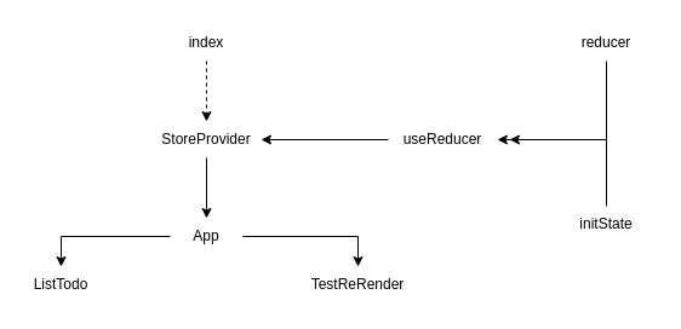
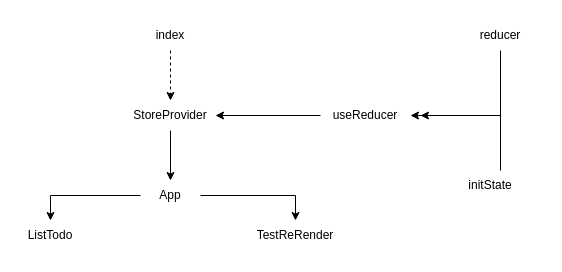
  <mxCell id="0" />
  <mxCell id="1" parent="0" />
  <mxCell id="2" value="" style="group" parent="1" vertex="1" connectable="0"><mxGeometry x="20" y="20" width="520" height="230" as="geometry" /></mxCell>
  <mxCell id="3" value="reducer" style="text;html=1;strokeColor=none;fillColor=none;align=center;verticalAlign=middle;whiteSpace=wrap;rounded=0;" parent="2" vertex="1"><mxGeometry x="440" width="80" height="30" as="geometry" /></mxCell>
  <mxCell id="4" value="" style="group" parent="2" vertex="1" connectable="0"><mxGeometry width="390" height="230" as="geometry" /></mxCell>
  <mxCell id="5" value="" style="group" parent="4" vertex="1" connectable="0"><mxGeometry width="320" height="230" as="geometry" /></mxCell>
  <mxCell id="6" value="index" style="text;html=1;strokeColor=none;fillColor=none;align=center;verticalAlign=middle;whiteSpace=wrap;rounded=0;" parent="5" vertex="1"><mxGeometry x="120" width="60" height="30" as="geometry" /></mxCell>
  <mxCell id="7" value="StoreProvider" style="text;html=1;strokeColor=none;fillColor=none;align=center;verticalAlign=middle;whiteSpace=wrap;rounded=0;" parent="5" vertex="1"><mxGeometry x="105" y="80" width="90" height="30" as="geometry" /></mxCell>
  <mxCell id="8" value="" style="edgeStyle=orthogonalEdgeStyle;rounded=0;orthogonalLoop=1;jettySize=auto;html=1;dashed=1;" parent="5" source="6" target="7" edge="1"><mxGeometry relative="1" as="geometry" /></mxCell>
  <mxCell id="9" value="App" style="text;html=1;strokeColor=none;fillColor=none;align=center;verticalAlign=middle;whiteSpace=wrap;rounded=0;" parent="5" vertex="1"><mxGeometry x="120" y="160" width="60" height="30" as="geometry" /></mxCell>
  <mxCell id="10" value="" style="edgeStyle=orthogonalEdgeStyle;rounded=0;orthogonalLoop=1;jettySize=auto;html=1;" parent="5" source="7" target="9" edge="1"><mxGeometry relative="1" as="geometry" /></mxCell>
  <mxCell id="11" value="ListTodo" style="text;html=1;strokeColor=none;fillColor=none;align=center;verticalAlign=middle;whiteSpace=wrap;rounded=0;" parent="5" vertex="1"><mxGeometry y="200" width="60" height="30" as="geometry" /></mxCell>
  <mxCell id="12" value="" style="edgeStyle=orthogonalEdgeStyle;rounded=0;orthogonalLoop=1;jettySize=auto;html=1;" parent="5" source="9" target="11" edge="1"><mxGeometry relative="1" as="geometry" /></mxCell>
  <mxCell id="13" value="TestReRender" style="text;html=1;strokeColor=none;fillColor=none;align=center;verticalAlign=middle;whiteSpace=wrap;rounded=0;" parent="5" vertex="1"><mxGeometry x="230" y="200" width="90" height="30" as="geometry" /></mxCell>
  <mxCell id="14" value="" style="edgeStyle=orthogonalEdgeStyle;rounded=0;orthogonalLoop=1;jettySize=auto;html=1;" parent="5" source="9" target="13" edge="1"><mxGeometry relative="1" as="geometry" /></mxCell>
  <mxCell id="15" value="useReducer" style="text;html=1;strokeColor=none;fillColor=none;align=center;verticalAlign=middle;whiteSpace=wrap;rounded=0;" parent="4" vertex="1"><mxGeometry x="300" y="80" width="90" height="30" as="geometry" /></mxCell>
  <mxCell id="16" value="" style="edgeStyle=orthogonalEdgeStyle;rounded=0;orthogonalLoop=1;jettySize=auto;html=1;" parent="4" source="15" target="7" edge="1"><mxGeometry relative="1" as="geometry" /></mxCell>
  <mxCell id="17" value="" style="edgeStyle=orthogonalEdgeStyle;rounded=0;orthogonalLoop=1;jettySize=auto;html=1;entryX=1;entryY=0.5;entryDx=0;entryDy=0;exitX=0.5;exitY=1;exitDx=0;exitDy=0;" parent="2" source="3" target="15" edge="1"><mxGeometry relative="1" as="geometry" /></mxCell>
  <mxCell id="18" value="" style="edgeStyle=orthogonalEdgeStyle;rounded=0;orthogonalLoop=1;jettySize=auto;html=1;" parent="2" source="19" edge="1"><mxGeometry relative="1" as="geometry"><mxPoint x="400" y="95" as="targetPoint" /><Array as="points"><mxPoint x="480" y="95" /></Array></mxGeometry></mxCell>
- <mxCell id="19" value="initState" style="text;html=1;strokeColor=none;fillColor=none;align=center;verticalAlign=middle;whiteSpace=wrap;rounded=0;" parent="2" vertex="1"><mxGeometry x="440" y="150" width="80" height="30" as="geometry" /></mxCell>
+ <mxCell id="19" value="initState" style="text;html=1;strokeColor=none;fillColor=none;align=center;verticalAlign=middle;whiteSpace=wrap;rounded=0;" parent="2" vertex="1"><mxGeometry x="430" y="150" width="80" height="30" as="geometry" /></mxCell>
